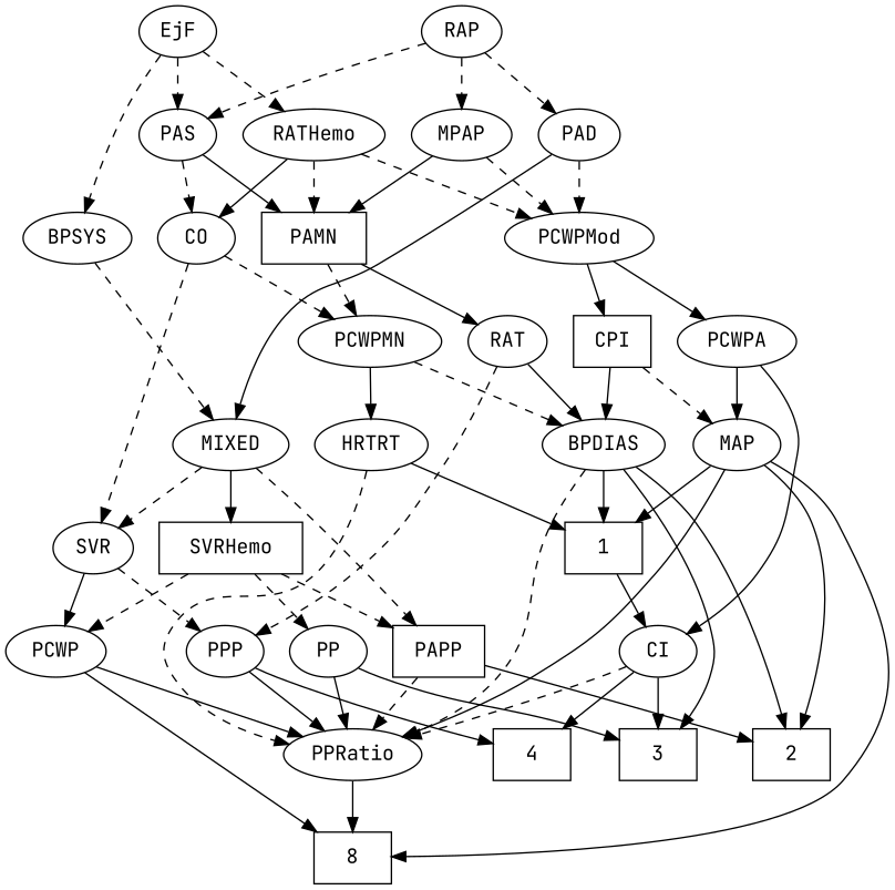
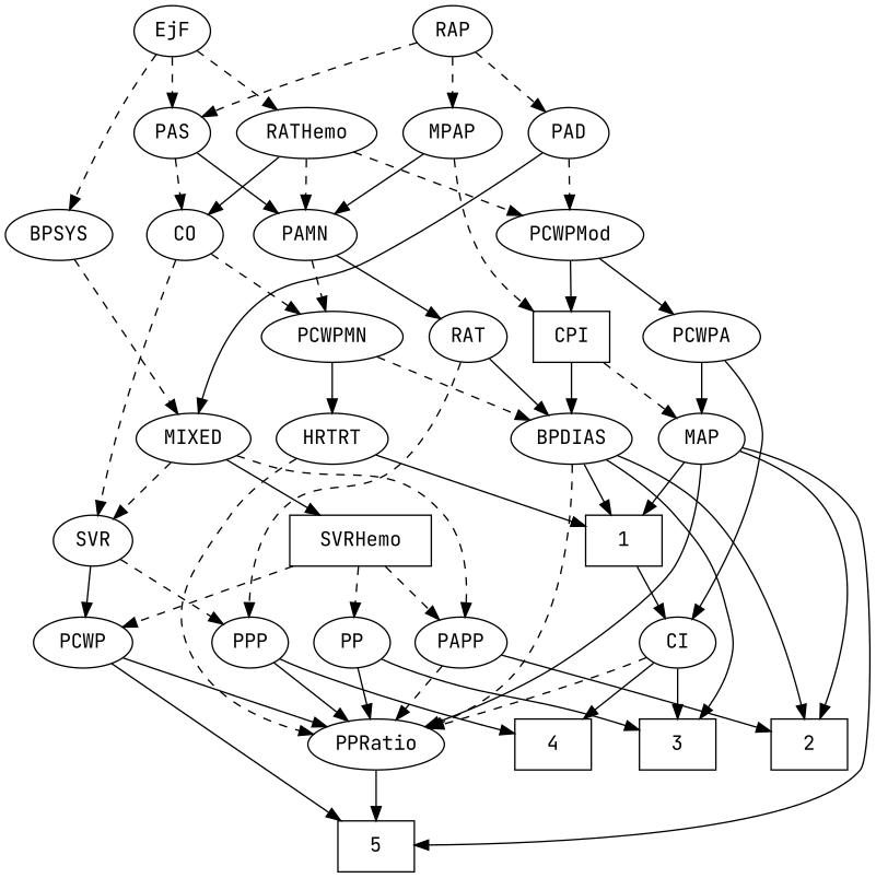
  strict digraph {
    fontname="JetBrains Mono"
    node [fontname="JetBrains Mono"]
    edge [fontname="JetBrains Mono" style=solid]
    1 [height=0.5 shape=box width=0.75]
    CI [height=0.5 width=0.75]
    2 [height=0.5 shape=box width=0.75]
    3 [height=0.5 shape=box width=0.75]
    4 [height=0.5 shape=box width=0.75]
-   5 [height=0.5 shape=box width=0.75 label=8]
+   5 [height=0.5 shape=box width=0.75]
    EjF [height=0.5 width=0.75]
    BPSYS [height=0.5 width=1.0471]
    PAS [height=0.5 width=0.75]
    RATHemo [height=0.5 width=1.3721]
    RAP [height=0.5 width=0.77632]
    MPAP [height=0.5 width=0.97491]
    PAD [height=0.5 width=0.79437]
    MIXED [height=0.5 width=1.1193]
    CO [height=0.5 width=0.75]
-   PAMN [height=0.5 width=1.011 shape=box]
+   PAMN [height=0.5 width=1.011]
    PCWPMod [height=0.5 width=1.4443]
    SVR [height=0.5 width=0.77632]
    SVRHemo [height=0.5 shape=box width=1.3902]
-   PAPP [height=0.5 width=0.88464 shape=box]
+   PAPP [height=0.5 width=0.88464]
    PCWPMN [height=0.5 width=1.3902]
    RAT [height=0.5 width=0.75827]
    CPI [height=0.5 shape=box width=0.75]
    PCWPA [height=0.5 width=1.1555]
    PPP [height=0.5 width=0.75]
    PCWP [height=0.5 width=0.97491]
    PP [height=0.5 width=0.75]
    PPRatio [height=0.5 width=1.1013]
    BPDIAS [height=0.5 width=1.1735]
    HRTRT [height=0.5 width=1.1013]
    MAP [height=0.5 width=0.84854]
    1 -> CI
    CI -> 3
    CI -> 4
    CI -> PPRatio [style=dashed]
    EjF -> BPSYS [style=dashed]
    EjF -> PAS [style=dashed]
    EjF -> RATHemo [style=dashed]
    BPSYS -> MIXED [style=dashed]
    PAS -> CO [style=dashed]
    PAS -> PAMN
    RATHemo -> CO
    RATHemo -> PAMN [style=dashed]
    RATHemo -> PCWPMod [style=dashed]
    RAP -> PAS [style=dashed]
    RAP -> MPAP [style=dashed]
    RAP -> PAD [style=dashed]
    MPAP -> PAMN
-   MPAP -> PCWPMod [style=dashed]
+   MPAP -> CPI [style=dashed]
    PAD -> MIXED
    PAD -> PCWPMod [style=dashed]
    MIXED -> SVR [style=dashed]
    MIXED -> SVRHemo
    MIXED -> PAPP [style=dashed]
    CO -> SVR [style=dashed]
    CO -> PCWPMN [style=dashed]
    PAMN -> PCWPMN [style=dashed]
    PAMN -> RAT
    PCWPMod -> CPI
    PCWPMod -> PCWPA
    SVR -> PPP [style=dashed]
    SVR -> PCWP
    SVRHemo -> PAPP [style=dashed]
    SVRHemo -> PCWP [style=dashed]
    SVRHemo -> PP [style=dashed]
    PAPP -> 2
    PAPP -> PPRatio [style=dashed]
    PCWPMN -> BPDIAS [style=dashed]
    PCWPMN -> HRTRT
    RAT -> PPP [style=dashed]
    RAT -> BPDIAS
    CPI -> BPDIAS
    CPI -> MAP [style=dashed]
    PCWPA -> CI
    PCWPA -> MAP
    PPP -> 4
    PPP -> PPRatio
    PCWP -> 5
    PCWP -> PPRatio
    PP -> 3
    PP -> PPRatio
    PPRatio -> 5
    BPDIAS -> 1
    BPDIAS -> 2
    BPDIAS -> 3
    BPDIAS -> PPRatio [style=dashed]
    HRTRT -> 1
    HRTRT -> PPRatio [style=dashed]
    MAP -> 1
    MAP -> 2
    MAP -> 5
    MAP -> PPRatio
  }
